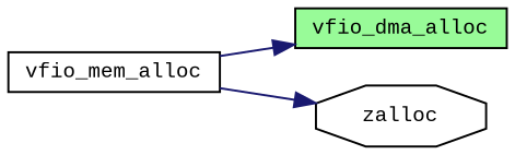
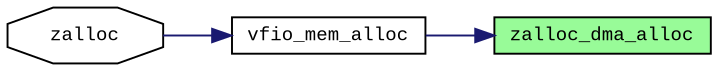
  digraph {
    fontname="Liberation Mono"
    rankdir=LR
    node [color=black fillcolor=white fontname="Liberation Mono" fontsize=10 shape=box style=filled]
    edge [color=midnightblue fontname="Liberation Mono" fontsize=10 labelfontname=Helvetica labelfontsize=10 style=solid]
-   n1 [fillcolor=palegreen fontcolor=black height=0.2 label=vfio_dma_alloc width=0.4]
+   n1 [fillcolor=palegreen fontcolor=black height=0.2 label=zalloc_dma_alloc width=0.4]
    n2 [height=0.2 label=vfio_mem_alloc width=0.4]
    n3 [height=0.2 label=zalloc shape=octagon width=0.4]
    n2 -> n1
-   n2 -> n3
+   n3 -> n2
  }
